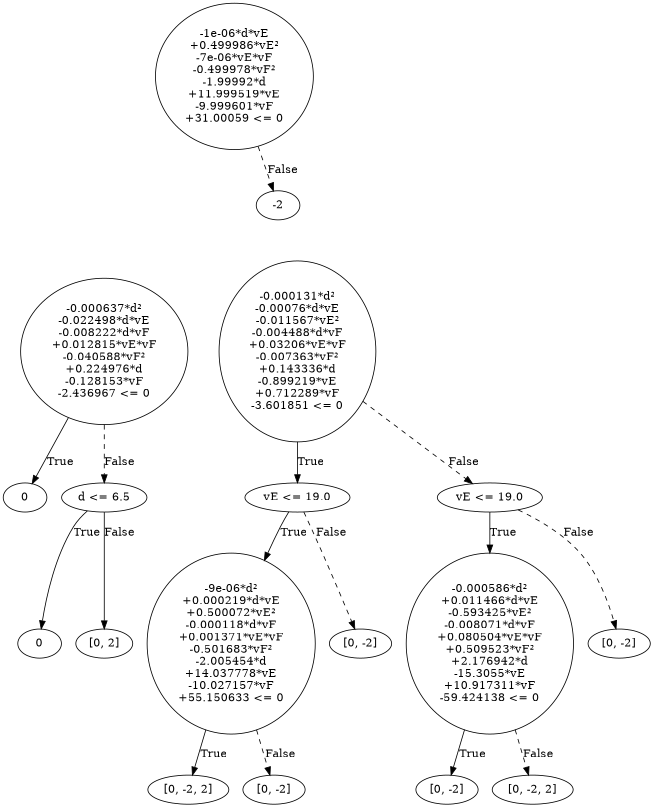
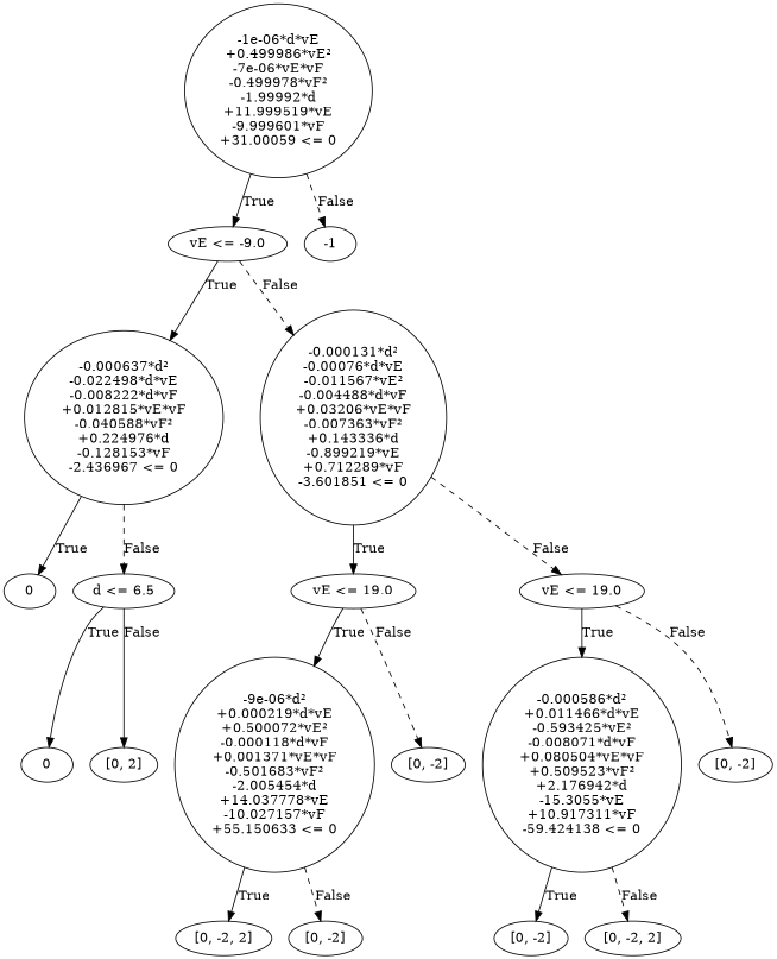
  digraph {
    n1 [label="-1e-06*d*vE\n+0.499986*vE²\n-7e-06*vE*vF\n-0.499978*vF²\n-1.99992*d\n+11.999519*vE\n-9.999601*vF\n+31.00059 <= 0"]
-   n3 [label=-2]
+   n2 [label="vE <= -9.0"]
+   n3 [label=-1]
    n4 [label="-0.000637*d²\n-0.022498*d*vE\n-0.008222*d*vF\n+0.012815*vE*vF\n-0.040588*vF²\n+0.224976*d\n-0.128153*vF\n-2.436967 <= 0"]
    n5 [label="-0.000131*d²\n-0.00076*d*vE\n-0.011567*vE²\n-0.004488*d*vF\n+0.03206*vE*vF\n-0.007363*vF²\n+0.143336*d\n-0.899219*vE\n+0.712289*vF\n-3.601851 <= 0"]
    n6 [label=0]
    n7 [label="d <= 6.5"]
    n8 [label="vE <= 19.0"]
    n9 [label="vE <= 19.0"]
    n10 [label=0]
    n11 [label="[0, 2]"]
    n12 [label="-9e-06*d²\n+0.000219*d*vE\n+0.500072*vE²\n-0.000118*d*vF\n+0.001371*vE*vF\n-0.501683*vF²\n-2.005454*d\n+14.037778*vE\n-10.027157*vF\n+55.150633 <= 0"]
    n13 [label="[0, -2]"]
    n14 [label="-0.000586*d²\n+0.011466*d*vE\n-0.593425*vE²\n-0.008071*d*vF\n+0.080504*vE*vF\n+0.509523*vF²\n+2.176942*d\n-15.3055*vE\n+10.917311*vF\n-59.424138 <= 0"]
    n15 [label="[0, -2]"]
    n16 [label="[0, -2, 2]"]
    n17 [label="[0, -2]"]
    n18 [label="[0, -2]"]
    n19 [label="[0, -2, 2]"]
+   n1 -> n2 [label=True]
    n1 -> n3 [label=False style=dashed]
+   n2 -> n4 [label=True]
+   n2 -> n5 [label=False style=dashed]
    n4 -> n6 [label=True]
    n4 -> n7 [label=False style=dashed]
    n5 -> n8 [label=True]
    n5 -> n9 [label=False style=dashed]
    n7 -> n10 [label=True]
    n7 -> n11 [label=False style=solid]
    n8 -> n12 [label=True]
    n8 -> n13 [label=False style=dashed]
    n9 -> n14 [label=True]
    n9 -> n15 [label=False style=dashed]
    n12 -> n16 [label=True]
    n12 -> n17 [label=False style=dashed]
    n14 -> n18 [label=True]
    n14 -> n19 [label=False style=dashed]
  }
